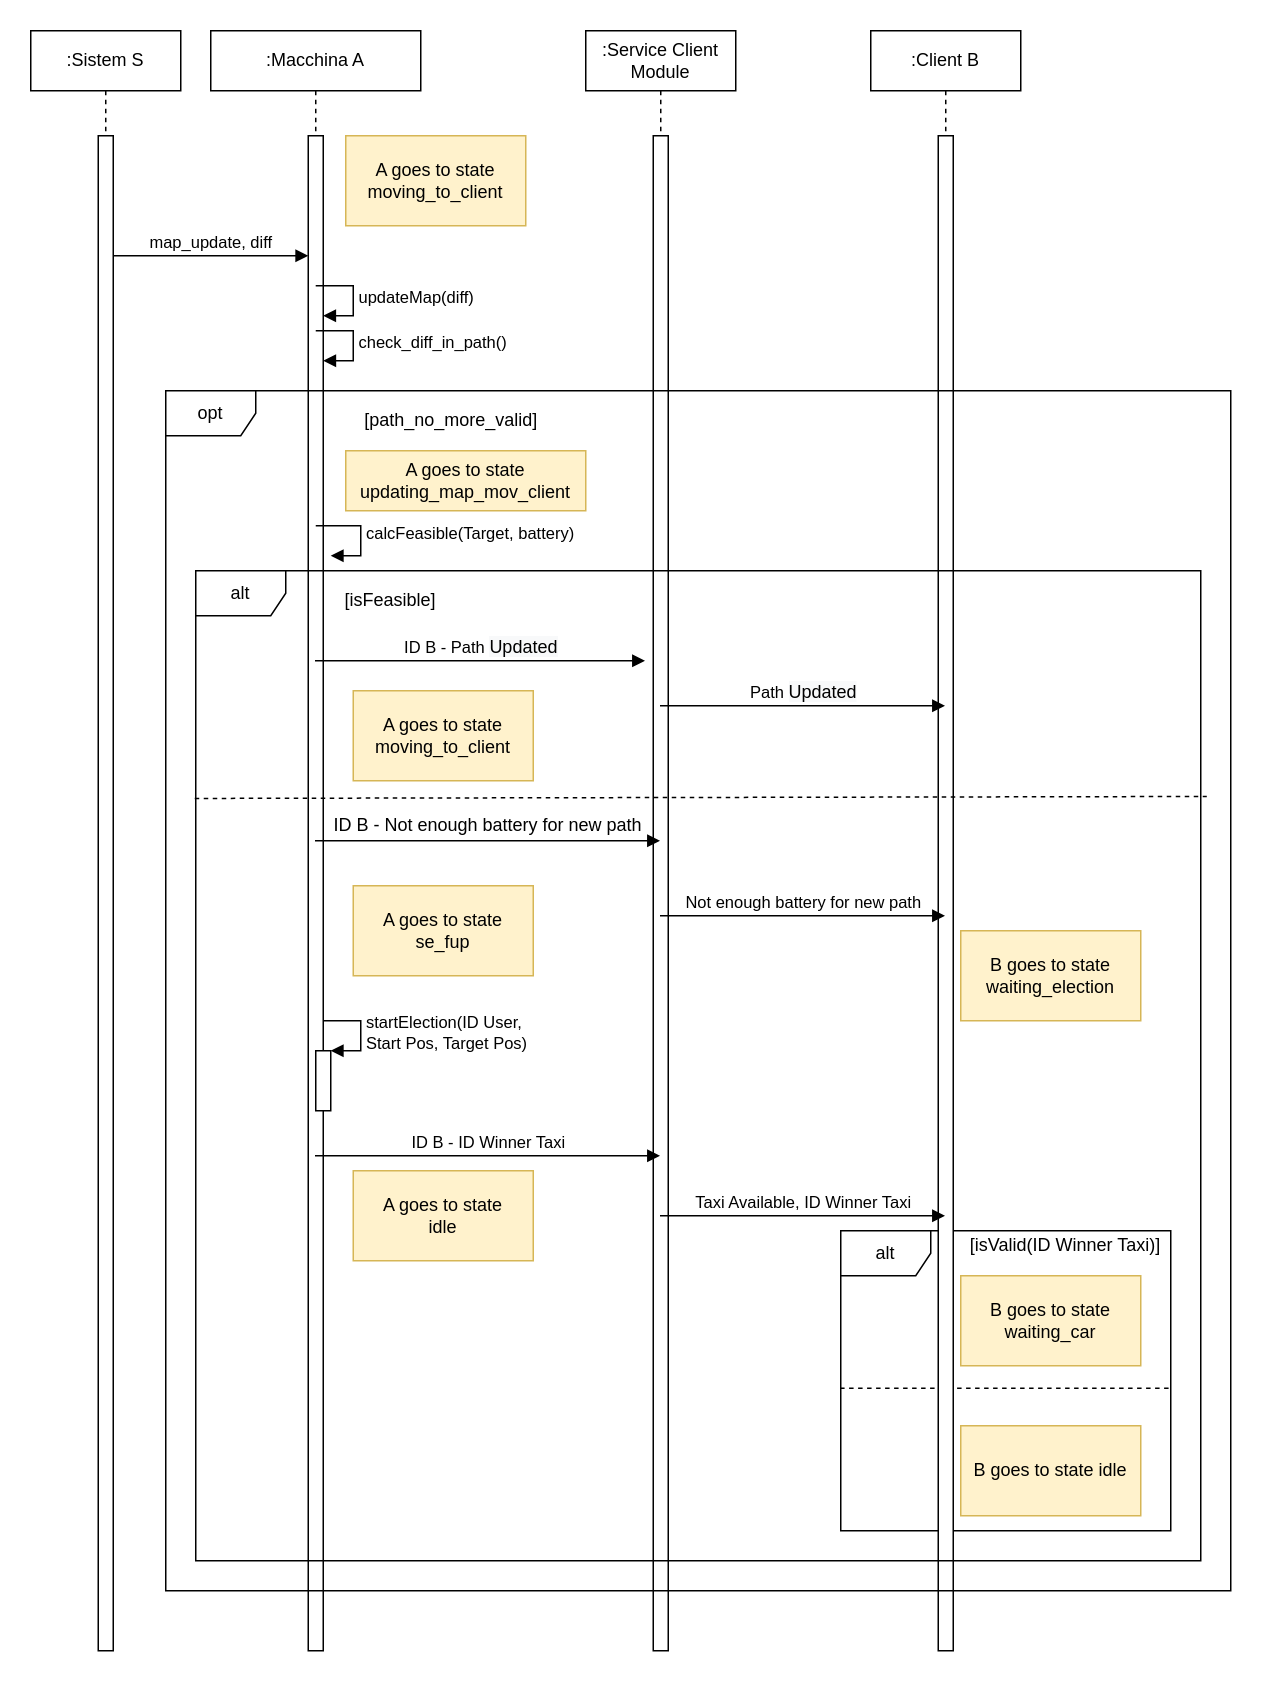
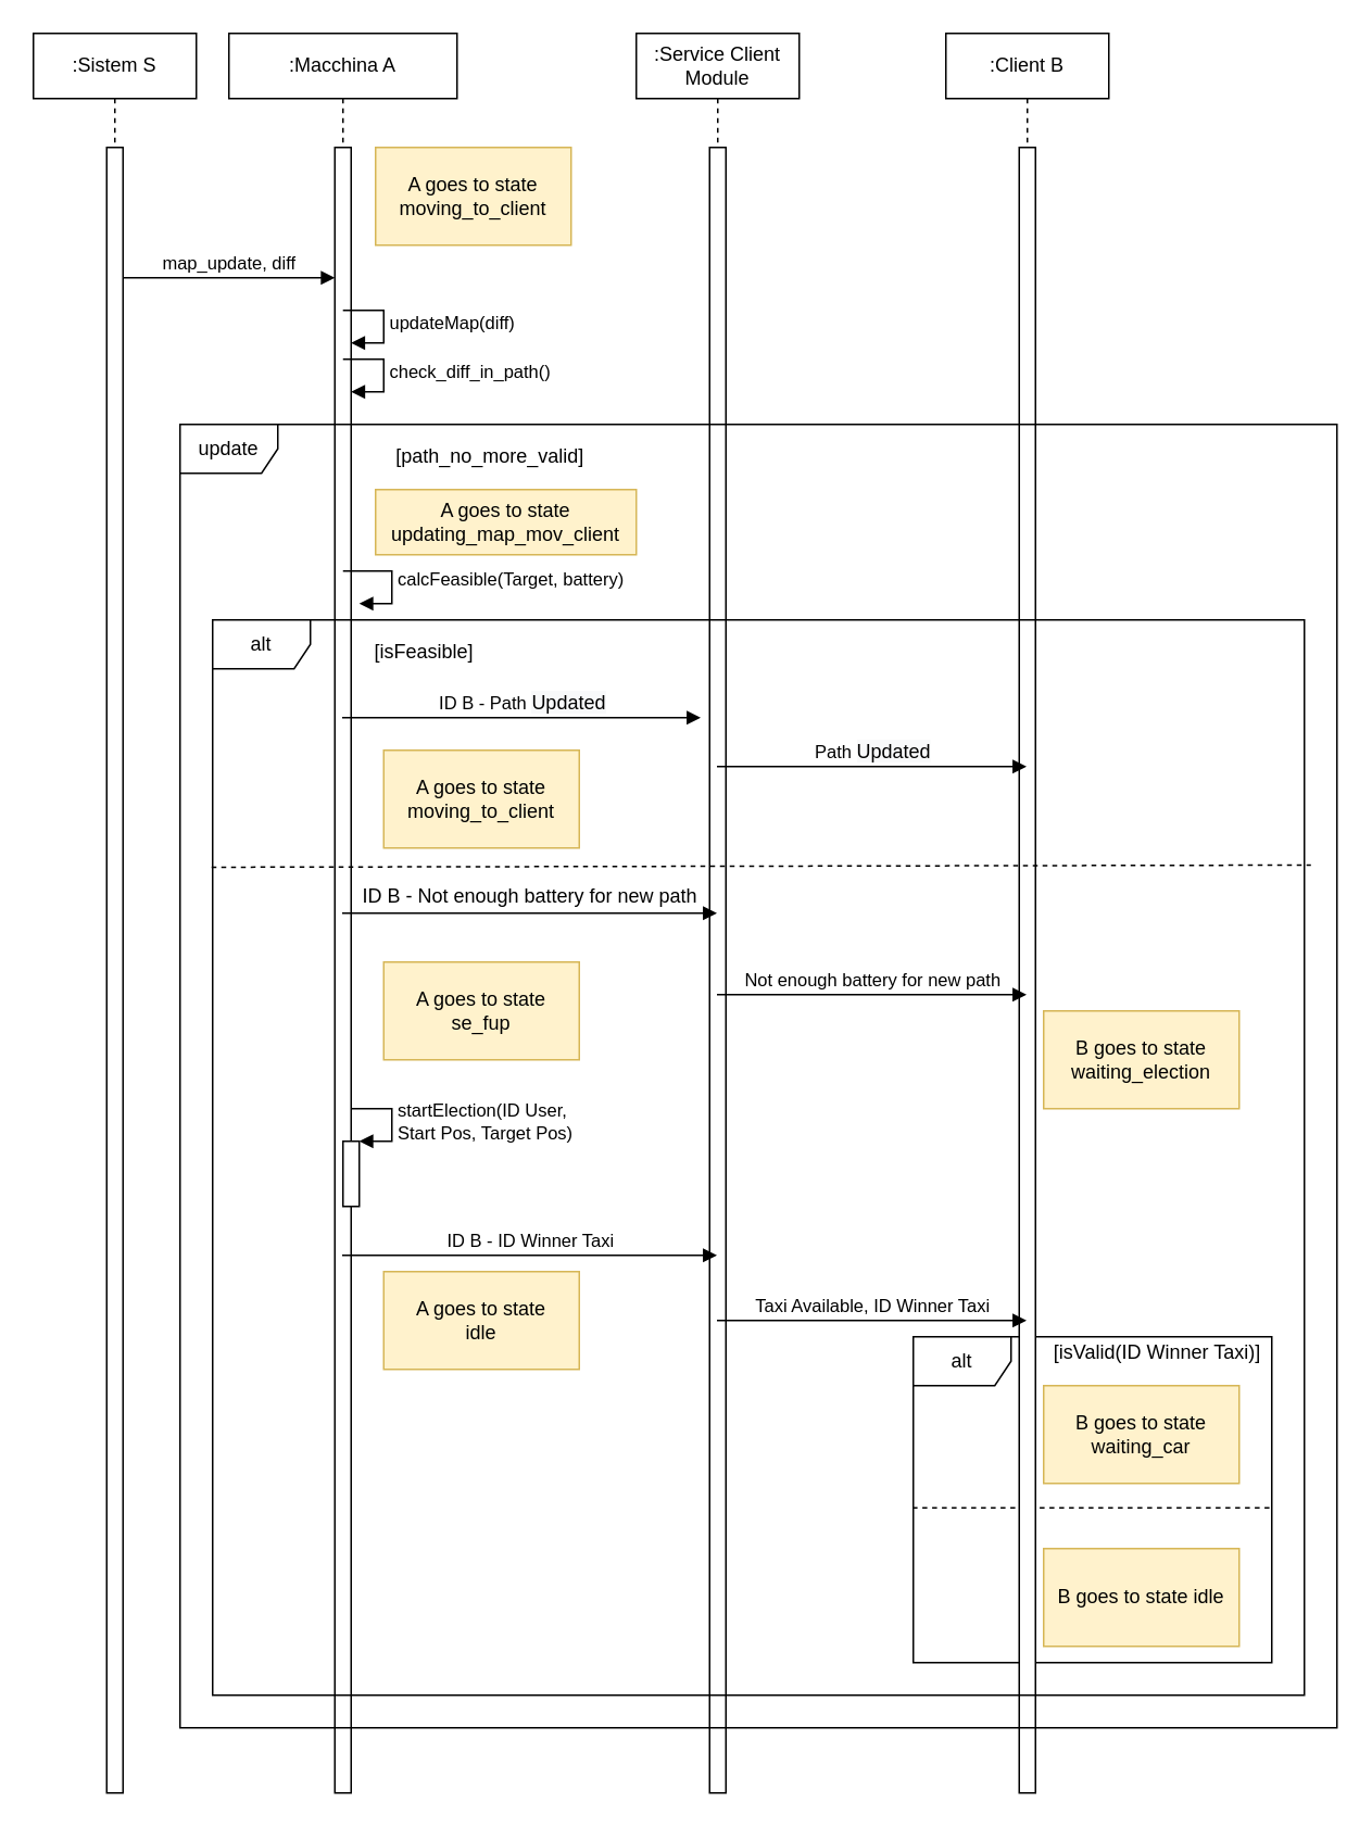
  <mxCell id="0" />
  <mxCell id="1" parent="0" />
  <mxCell id="2" value=":Sistem S" style="shape=umlLifeline;perimeter=lifelinePerimeter;whiteSpace=wrap;html=1;container=1;collapsible=0;recursiveResize=0;outlineConnect=0;" parent="1" vertex="1"><mxGeometry x="20" y="20" width="100" height="1080" as="geometry" /></mxCell>
  <mxCell id="3" value="" style="html=1;points=[];perimeter=orthogonalPerimeter;" parent="2" vertex="1"><mxGeometry x="45" y="70" width="10" height="1010" as="geometry" /></mxCell>
  <mxCell id="4" value=":Macchina A" style="shape=umlLifeline;perimeter=lifelinePerimeter;whiteSpace=wrap;html=1;container=1;collapsible=0;recursiveResize=0;outlineConnect=0;" parent="1" vertex="1"><mxGeometry x="140" y="20" width="140" height="1080" as="geometry" /></mxCell>
  <mxCell id="5" value="" style="html=1;points=[];perimeter=orthogonalPerimeter;" parent="4" vertex="1"><mxGeometry x="65" y="70" width="10" height="1010" as="geometry" /></mxCell>
  <mxCell id="6" value="map_update, diff" style="html=1;verticalAlign=bottom;endArrow=block;" parent="1" source="3" target="5" edge="1"><mxGeometry width="80" relative="1" as="geometry"><mxPoint x="69.81" y="150" as="sourcePoint" /><mxPoint x="239.5" y="150" as="targetPoint" /><Array as="points"><mxPoint x="90" y="170" /></Array></mxGeometry></mxCell>
  <mxCell id="7" value="A goes to state&lt;br&gt;moving_to_client" style="rounded=0;whiteSpace=wrap;html=1;fillColor=#fff2cc;strokeColor=#d6b656;" parent="1" vertex="1"><mxGeometry x="230" y="90" width="120" height="60" as="geometry" /></mxCell>
  <mxCell id="8" value="A goes to state&lt;br&gt;updating_map_mov_client" style="rounded=0;whiteSpace=wrap;html=1;fillColor=#fff2cc;strokeColor=#d6b656;" parent="1" vertex="1"><mxGeometry x="230" y="300" width="160" height="40" as="geometry" /></mxCell>
  <mxCell id="9" value="calcFeasible(Target, battery)" style="edgeStyle=orthogonalEdgeStyle;html=1;align=left;spacingLeft=2;endArrow=block;rounded=0;entryX=1;entryY=0;" parent="1" edge="1"><mxGeometry relative="1" as="geometry"><mxPoint x="210" y="349.966" as="sourcePoint" /><Array as="points"><mxPoint x="240" y="350" /><mxPoint x="240" y="370" /></Array><mxPoint x="220" y="370" as="targetPoint" /></mxGeometry></mxCell>
  <mxCell id="10" value="" style="html=1;points=[];perimeter=orthogonalPerimeter;" parent="1" vertex="1"><mxGeometry x="210" y="700" width="10" height="40" as="geometry" /></mxCell>
  <mxCell id="11" value="startElection(ID User, &lt;br&gt;Start Pos, Target Pos)" style="edgeStyle=orthogonalEdgeStyle;html=1;align=left;spacingLeft=2;endArrow=block;rounded=0;entryX=1;entryY=0;" parent="1" target="10" edge="1"><mxGeometry relative="1" as="geometry"><mxPoint x="215" y="680" as="sourcePoint" /><Array as="points"><mxPoint x="240" y="680" /></Array></mxGeometry></mxCell>
  <mxCell id="12" value="B goes to state waiting_election" style="rounded=0;whiteSpace=wrap;html=1;fillColor=#fff2cc;strokeColor=#d6b656;" parent="1" vertex="1"><mxGeometry x="640" y="620" width="120" height="60" as="geometry" /></mxCell>
  <mxCell id="13" value="alt" style="shape=umlFrame;whiteSpace=wrap;html=1;" parent="1" vertex="1"><mxGeometry x="560" y="820" width="220" height="200" as="geometry" /></mxCell>
  <mxCell id="14" value="[isValid(ID Winner Taxi)]" style="text;html=1;strokeColor=none;fillColor=none;align=center;verticalAlign=middle;whiteSpace=wrap;rounded=0;" parent="1" vertex="1"><mxGeometry x="630" y="820" width="160" height="20" as="geometry" /></mxCell>
  <mxCell id="15" value="" style="endArrow=none;dashed=1;html=1;exitX=-0.002;exitY=0.525;exitDx=0;exitDy=0;exitPerimeter=0;" parent="1" source="13" edge="1"><mxGeometry width="50" height="50" relative="1" as="geometry"><mxPoint x="870.52" y="1130" as="sourcePoint" /><mxPoint x="781" y="925" as="targetPoint" /></mxGeometry></mxCell>
  <mxCell id="16" value="B goes to state waiting_car" style="rounded=0;whiteSpace=wrap;html=1;fillColor=#fff2cc;strokeColor=#d6b656;" parent="1" vertex="1"><mxGeometry x="640" y="850" width="120" height="60" as="geometry" /></mxCell>
  <mxCell id="17" value="B goes to state idle" style="rounded=0;whiteSpace=wrap;html=1;fillColor=#fff2cc;strokeColor=#d6b656;" parent="1" vertex="1"><mxGeometry x="640" y="950" width="120" height="60" as="geometry" /></mxCell>
  <mxCell id="18" value="[isFeasible]" style="text;html=1;strokeColor=none;fillColor=none;align=center;verticalAlign=middle;whiteSpace=wrap;rounded=0;" parent="1" vertex="1"><mxGeometry x="210" y="390" width="100" height="20" as="geometry" /></mxCell>
  <mxCell id="19" value=":Service Client Module" style="shape=umlLifeline;perimeter=lifelinePerimeter;whiteSpace=wrap;html=1;container=1;collapsible=0;recursiveResize=0;outlineConnect=0;" parent="1" vertex="1"><mxGeometry x="390" y="20" width="100" height="1080" as="geometry" /></mxCell>
  <mxCell id="20" value="" style="html=1;points=[];perimeter=orthogonalPerimeter;" parent="19" vertex="1"><mxGeometry x="45" y="70" width="10" height="1010" as="geometry" /></mxCell>
  <mxCell id="21" value=":Client B" style="shape=umlLifeline;perimeter=lifelinePerimeter;whiteSpace=wrap;html=1;container=1;collapsible=0;recursiveResize=0;outlineConnect=0;" parent="1" vertex="1"><mxGeometry x="580" y="20" width="100" height="1080" as="geometry" /></mxCell>
  <mxCell id="22" value="" style="html=1;points=[];perimeter=orthogonalPerimeter;" parent="21" vertex="1"><mxGeometry x="45" y="70" width="10" height="1010" as="geometry" /></mxCell>
  <mxCell id="23" value="updateMap(diff)" style="edgeStyle=orthogonalEdgeStyle;html=1;align=left;spacingLeft=2;endArrow=block;rounded=0;entryX=1;entryY=0;" parent="1" edge="1"><mxGeometry relative="1" as="geometry"><mxPoint x="209.97" y="190.02" as="sourcePoint" /><Array as="points"><mxPoint x="234.97" y="190.02" /></Array><mxPoint x="214.97" y="210.02" as="targetPoint" /></mxGeometry></mxCell>
  <mxCell id="24" value="[path_no_more_valid]" style="text;html=1;align=center;verticalAlign=middle;resizable=0;points=[];autosize=1;" parent="1" vertex="1"><mxGeometry x="235" y="270" width="130" height="20" as="geometry" /></mxCell>
  <mxCell id="25" value="check_diff_in_path()" style="edgeStyle=orthogonalEdgeStyle;html=1;align=left;spacingLeft=2;endArrow=block;rounded=0;entryX=1;entryY=0;" parent="1" edge="1"><mxGeometry relative="1" as="geometry"><mxPoint x="210" y="220.03" as="sourcePoint" /><Array as="points"><mxPoint x="235" y="220.03" /></Array><mxPoint x="215" y="240.03" as="targetPoint" /></mxGeometry></mxCell>
  <mxCell id="26" value="A goes to state&lt;br&gt;moving_to_client" style="rounded=0;whiteSpace=wrap;html=1;fillColor=#fff2cc;strokeColor=#d6b656;" parent="1" vertex="1"><mxGeometry x="235" y="460" width="120" height="60" as="geometry" /></mxCell>
  <mxCell id="27" value="ID B - Path&amp;nbsp;&lt;span style=&quot;font-size: 12px ; white-space: normal ; background-color: rgb(248 , 249 , 250)&quot;&gt;Updated&lt;/span&gt;" style="html=1;verticalAlign=bottom;endArrow=block;" parent="1" source="4" edge="1"><mxGeometry width="80" relative="1" as="geometry"><mxPoint x="199.81" y="440" as="sourcePoint" /><mxPoint x="429.5" y="440" as="targetPoint" /><Array as="points"><mxPoint x="370" y="440" /></Array></mxGeometry></mxCell>
  <mxCell id="28" value="Path&amp;nbsp;&lt;span style=&quot;font-size: 12px ; white-space: normal ; background-color: rgb(248 , 249 , 250)&quot;&gt;Updated&lt;/span&gt;" style="html=1;verticalAlign=bottom;endArrow=block;" parent="1" source="19" target="21" edge="1"><mxGeometry width="80" relative="1" as="geometry"><mxPoint x="480" y="480" as="sourcePoint" /><mxPoint x="560" y="480" as="targetPoint" /><Array as="points"><mxPoint x="580" y="470" /></Array></mxGeometry></mxCell>
  <mxCell id="29" value="" style="html=1;verticalAlign=bottom;endArrow=block;" parent="1" source="4" target="19" edge="1"><mxGeometry x="1" y="78" width="80" relative="1" as="geometry"><mxPoint x="280" y="560" as="sourcePoint" /><mxPoint x="360" y="560" as="targetPoint" /><mxPoint x="61" y="28" as="offset" /></mxGeometry></mxCell>
  <mxCell id="30" value="ID B - Not enough battery for new path" style="text;html=1;strokeColor=none;fillColor=none;align=center;verticalAlign=middle;whiteSpace=wrap;rounded=0;" parent="1" vertex="1"><mxGeometry x="220" y="540" width="210" height="20" as="geometry" /></mxCell>
  <mxCell id="31" value="Not enough battery for new path" style="html=1;verticalAlign=bottom;endArrow=block;" parent="1" source="19" target="21" edge="1"><mxGeometry width="80" relative="1" as="geometry"><mxPoint x="490" y="660" as="sourcePoint" /><mxPoint x="570" y="660" as="targetPoint" /><Array as="points"><mxPoint x="600" y="610" /></Array></mxGeometry></mxCell>
  <mxCell id="32" value="A goes to state&lt;br&gt;se_fup" style="rounded=0;whiteSpace=wrap;html=1;fillColor=#fff2cc;strokeColor=#d6b656;" parent="1" vertex="1"><mxGeometry x="235" y="590" width="120" height="60" as="geometry" /></mxCell>
  <mxCell id="33" value="A goes to state&lt;br&gt;idle" style="rounded=0;whiteSpace=wrap;html=1;fillColor=#fff2cc;strokeColor=#d6b656;" parent="1" vertex="1"><mxGeometry x="235" y="780" width="120" height="60" as="geometry" /></mxCell>
  <mxCell id="34" value="ID B - ID Winner Taxi" style="html=1;verticalAlign=bottom;endArrow=block;" parent="1" source="4" target="19" edge="1"><mxGeometry width="80" relative="1" as="geometry"><mxPoint x="290" y="750" as="sourcePoint" /><mxPoint x="370" y="750" as="targetPoint" /><Array as="points"><mxPoint x="360" y="770" /></Array></mxGeometry></mxCell>
  <mxCell id="35" value="Taxi Available, ID Winner Taxi" style="html=1;verticalAlign=bottom;endArrow=block;" parent="1" source="19" target="21" edge="1"><mxGeometry width="80" relative="1" as="geometry"><mxPoint x="490" y="790" as="sourcePoint" /><mxPoint x="570" y="790" as="targetPoint" /><Array as="points"><mxPoint x="570" y="810" /></Array></mxGeometry></mxCell>
  <mxCell id="36" value="alt" style="shape=umlFrame;whiteSpace=wrap;html=1;" parent="1" vertex="1"><mxGeometry x="130" y="380" width="670" height="660" as="geometry" /></mxCell>
- <mxCell id="37" value="opt" style="shape=umlFrame;whiteSpace=wrap;html=1;" parent="1" vertex="1"><mxGeometry x="110" y="260" width="710" height="800" as="geometry" /></mxCell>
+ <mxCell id="37" value="update" style="shape=umlFrame;whiteSpace=wrap;html=1;" parent="1" vertex="1"><mxGeometry x="110" y="260" width="710" height="800" as="geometry" /></mxCell>
  <mxCell id="38" value="" style="endArrow=none;dashed=1;html=1;exitX=-0.001;exitY=0.23;exitDx=0;exitDy=0;exitPerimeter=0;entryX=1.006;entryY=0.228;entryDx=0;entryDy=0;entryPerimeter=0;" parent="1" source="36" target="36" edge="1"><mxGeometry width="50" height="50" relative="1" as="geometry"><mxPoint x="530" y="720" as="sourcePoint" /><mxPoint x="580" y="670" as="targetPoint" /></mxGeometry></mxCell>
